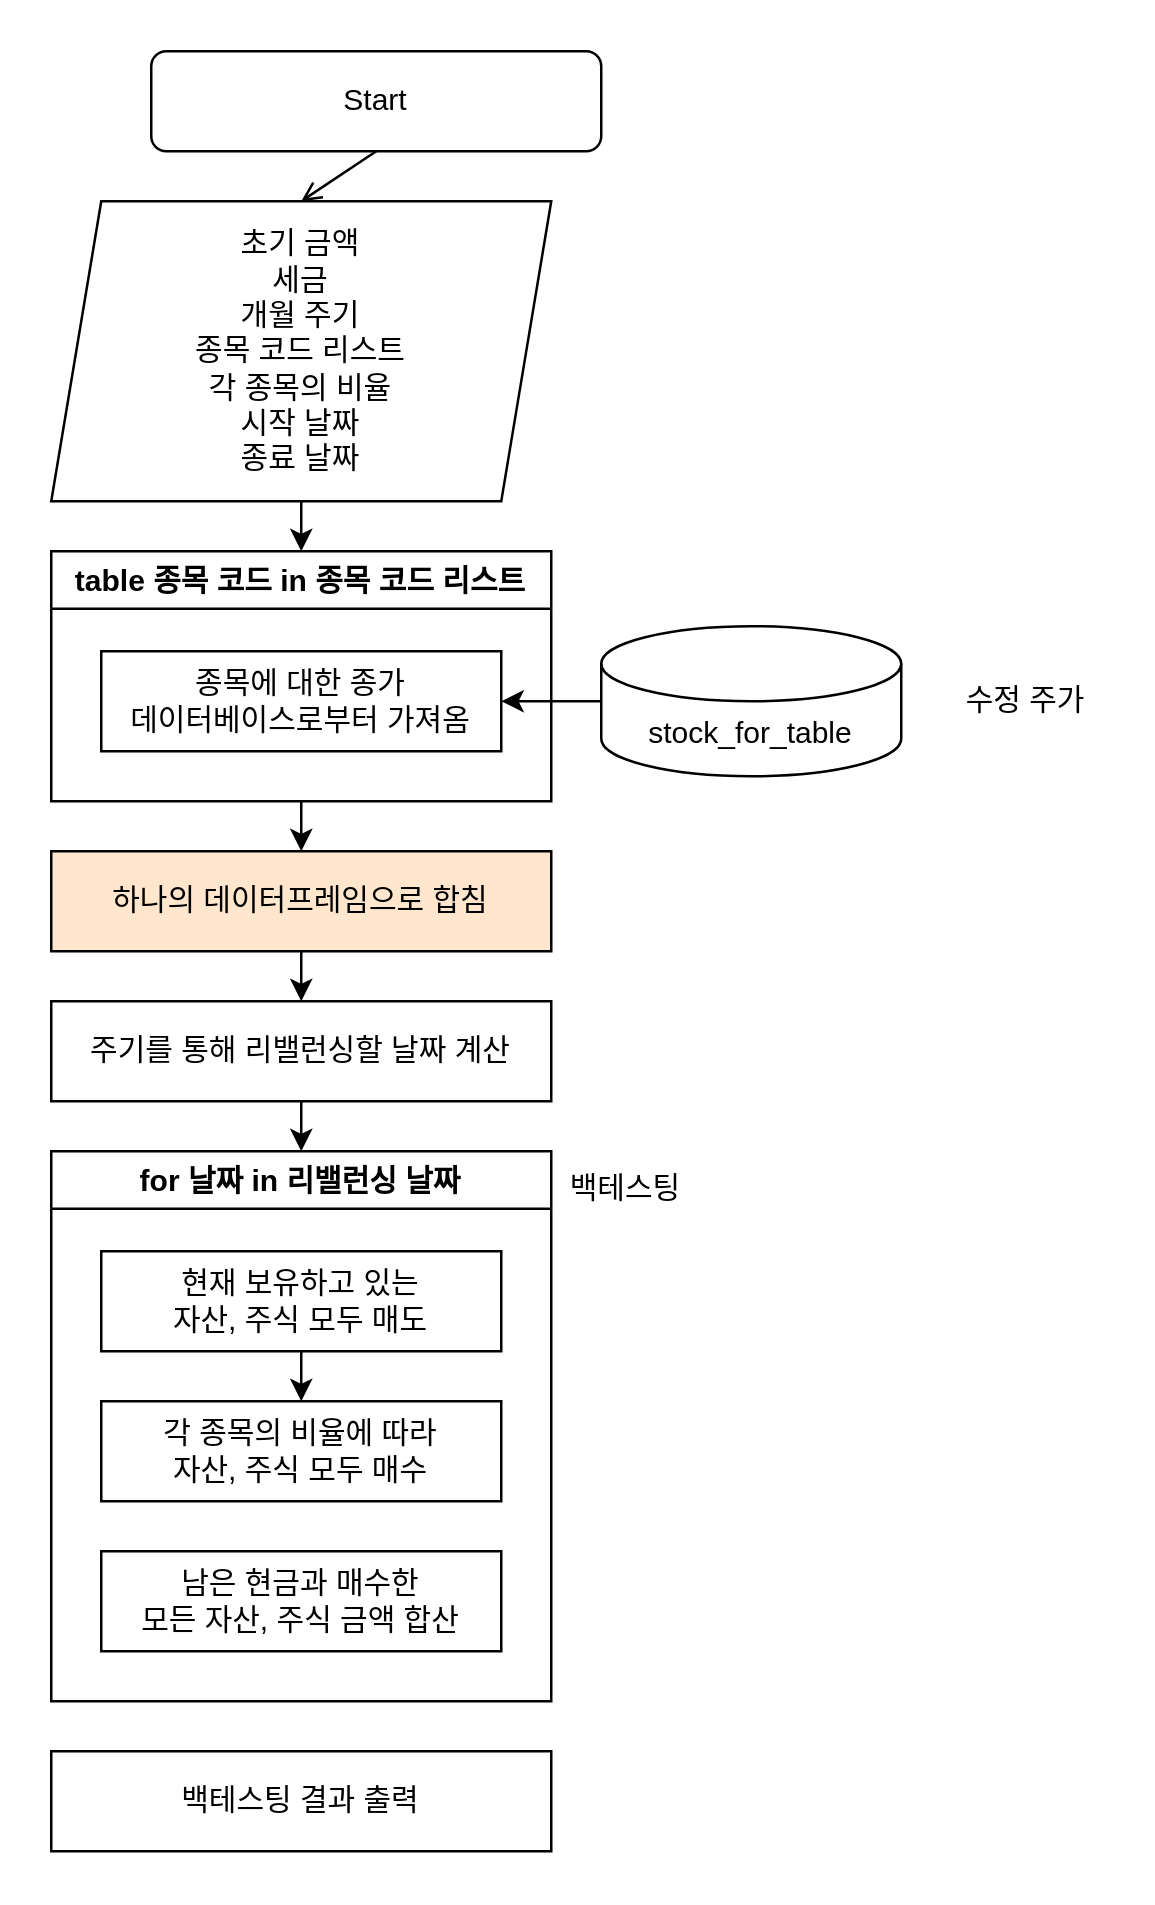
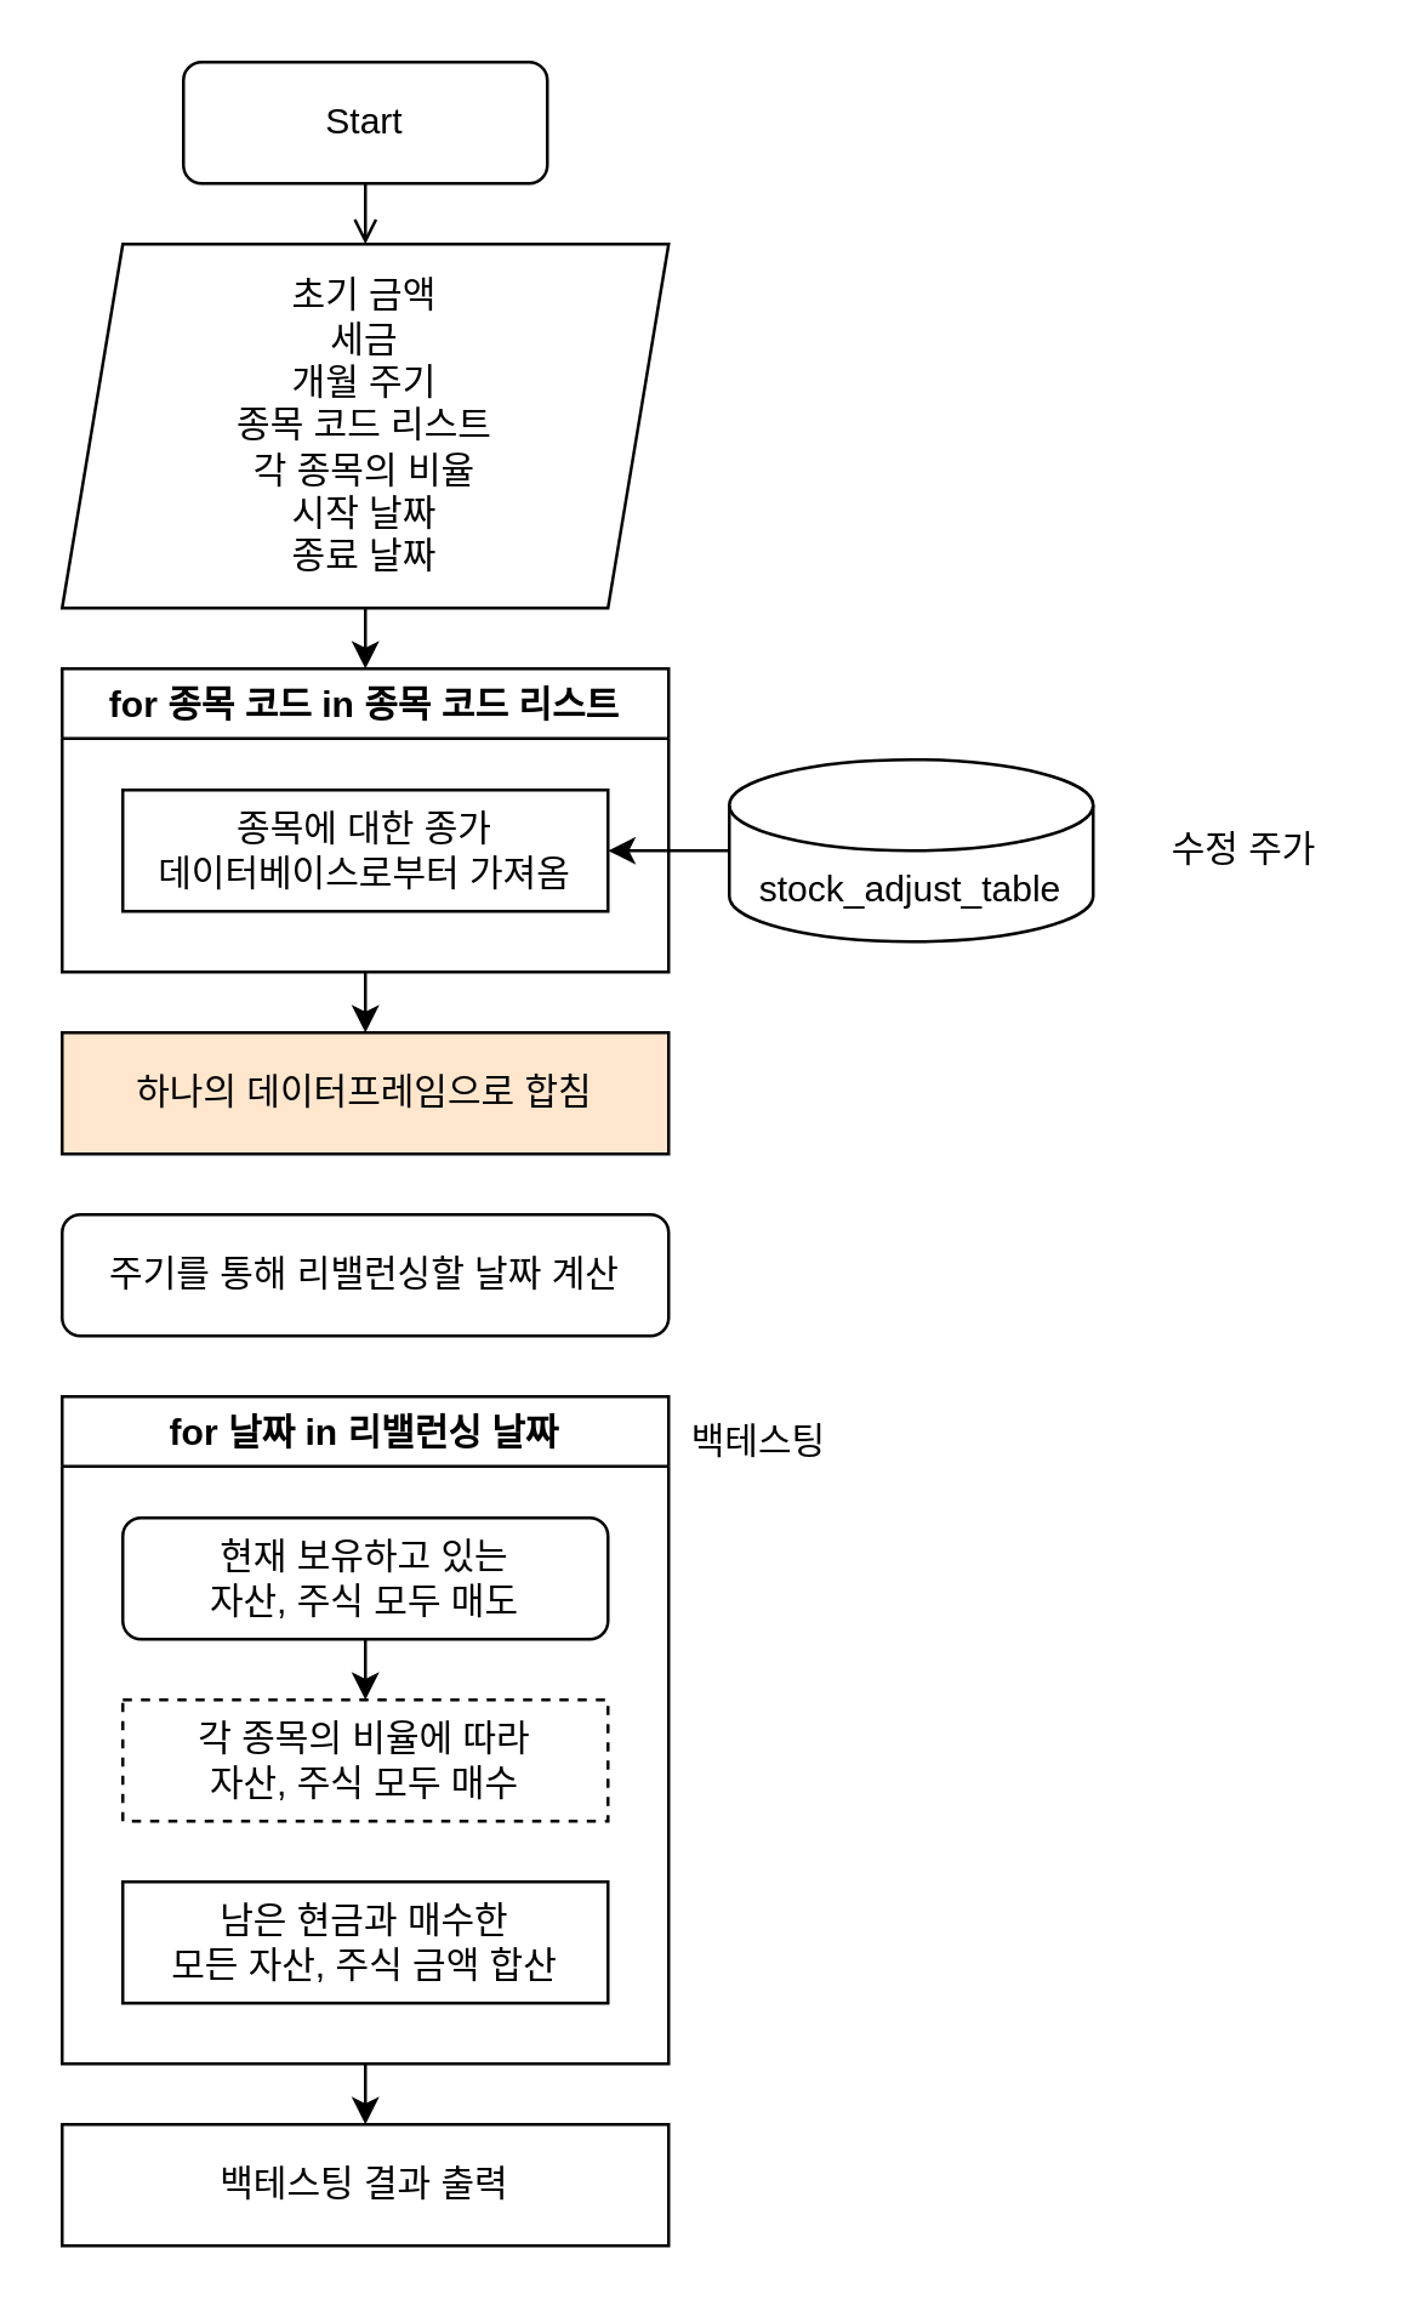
  <mxCell id="0" />
  <mxCell id="1" parent="0" />
- <mxCell id="2" value="Start" style="rounded=1;whiteSpace=wrap;html=1;" vertex="1" parent="1"><mxGeometry x="60" y="20" width="180" height="40" as="geometry" /></mxCell>
+ <mxCell id="2" value="Start" style="rounded=1;whiteSpace=wrap;html=1;" vertex="1" parent="1"><mxGeometry x="60" y="20" width="120" height="40" as="geometry" /></mxCell>
  <mxCell id="3" value="초기 금액&lt;br&gt;세금&lt;br&gt;개월 주기&lt;br&gt;종목 코드 리스트&lt;br&gt;각 종목의 비율&lt;br&gt;시작 날짜&lt;br&gt;종료 날짜" style="shape=parallelogram;perimeter=parallelogramPerimeter;whiteSpace=wrap;html=1;fixedSize=1;" vertex="1" parent="1"><mxGeometry x="20" y="80" width="200" height="120" as="geometry" /></mxCell>
- <mxCell id="4" value="table 종목 코드 in 종목 코드 리스트" style="swimlane;" vertex="1" parent="1"><mxGeometry x="20" y="220" width="200" height="100" as="geometry" /></mxCell>
+ <mxCell id="4" value="for 종목 코드 in 종목 코드 리스트" style="swimlane;" vertex="1" parent="1"><mxGeometry x="20" y="220" width="200" height="100" as="geometry" /></mxCell>
  <mxCell id="5" value="종목에 대한 종가&lt;br&gt;데이터베이스로부터 가져옴" style="rounded=0;whiteSpace=wrap;html=1;" vertex="1" parent="4"><mxGeometry x="20" y="40" width="160" height="40" as="geometry" /></mxCell>
  <mxCell id="6" value="" style="endArrow=open;html=1;rounded=0;exitX=0.5;exitY=1;exitDx=0;exitDy=0;entryX=0.5;entryY=0;entryDx=0;entryDy=0;" edge="1" parent="1" source="2" target="3"><mxGeometry width="50" height="50" relative="1" as="geometry"><mxPoint x="120" y="340" as="sourcePoint" /><mxPoint x="170" y="290" as="targetPoint" /></mxGeometry></mxCell>
  <mxCell id="7" value="" style="endArrow=classic;html=1;rounded=0;exitX=0.5;exitY=1;exitDx=0;exitDy=0;entryX=0.5;entryY=0;entryDx=0;entryDy=0;" edge="1" parent="1" source="3" target="4"><mxGeometry width="50" height="50" relative="1" as="geometry"><mxPoint x="120" y="340" as="sourcePoint" /><mxPoint x="170" y="290" as="targetPoint" /></mxGeometry></mxCell>
- <mxCell id="8" value="stock_for_table" style="shape=cylinder3;whiteSpace=wrap;html=1;boundedLbl=1;backgroundOutline=1;size=15;" vertex="1" parent="1"><mxGeometry x="240" y="250" width="120" height="60" as="geometry" /></mxCell>
+ <mxCell id="8" value="stock_adjust_table" style="shape=cylinder3;whiteSpace=wrap;html=1;boundedLbl=1;backgroundOutline=1;size=15;" vertex="1" parent="1"><mxGeometry x="240" y="250" width="120" height="60" as="geometry" /></mxCell>
  <mxCell id="9" value="수정 주가" style="text;html=1;strokeColor=none;fillColor=none;align=center;verticalAlign=middle;whiteSpace=wrap;rounded=0;" vertex="1" parent="1"><mxGeometry x="380" y="265" width="60" height="30" as="geometry" /></mxCell>
  <mxCell id="10" value="" style="endArrow=classic;html=1;rounded=0;exitX=0;exitY=0.5;exitDx=0;exitDy=0;exitPerimeter=0;entryX=1;entryY=0.5;entryDx=0;entryDy=0;" edge="1" parent="1" source="8" target="5"><mxGeometry width="50" height="50" relative="1" as="geometry"><mxPoint x="120" y="340" as="sourcePoint" /><mxPoint x="170" y="290" as="targetPoint" /></mxGeometry></mxCell>
  <mxCell id="11" value="" style="endArrow=classic;html=1;rounded=0;exitX=0.5;exitY=1;exitDx=0;exitDy=0;" edge="1" parent="1" source="4"><mxGeometry width="50" height="50" relative="1" as="geometry"><mxPoint x="120" y="340" as="sourcePoint" /><mxPoint x="120" y="340" as="targetPoint" /></mxGeometry></mxCell>
  <mxCell id="12" value="하나의 데이터프레임으로 합침" style="rounded=0;whiteSpace=wrap;html=1;fillColor=#ffe6cc;" vertex="1" parent="1"><mxGeometry x="20" y="340" width="200" height="40" as="geometry" /></mxCell>
- <mxCell id="13" value="주기를 통해 리밸런싱할 날짜 계산" style="rounded=0;whiteSpace=wrap;html=1;" vertex="1" parent="1"><mxGeometry x="20" y="400" width="200" height="40" as="geometry" /></mxCell>
+ <mxCell id="13" value="주기를 통해 리밸런싱할 날짜 계산" style="whiteSpace=wrap;html=1;rounded=1;" vertex="1" parent="1"><mxGeometry x="20" y="400" width="200" height="40" as="geometry" /></mxCell>
  <mxCell id="14" value="for 날짜 in 리밸런싱 날짜" style="swimlane;" vertex="1" parent="1"><mxGeometry x="20" y="460" width="200" height="220" as="geometry" /></mxCell>
- <mxCell id="15" value="현재 보유하고 있는&lt;br&gt;자산, 주식 모두 매도" style="rounded=0;whiteSpace=wrap;html=1;" vertex="1" parent="14"><mxGeometry x="20" y="40" width="160" height="40" as="geometry" /></mxCell>
- <mxCell id="16" value="각 종목의 비율에 따라&lt;br&gt;자산, 주식 모두 매수" style="rounded=0;whiteSpace=wrap;html=1;" vertex="1" parent="14"><mxGeometry x="20" y="100" width="160" height="40" as="geometry" /></mxCell>
+ <mxCell id="15" value="현재 보유하고 있는&lt;br&gt;자산, 주식 모두 매도" style="whiteSpace=wrap;html=1;rounded=1;" vertex="1" parent="14"><mxGeometry x="20" y="40" width="160" height="40" as="geometry" /></mxCell>
+ <mxCell id="16" value="각 종목의 비율에 따라&lt;br&gt;자산, 주식 모두 매수" style="rounded=0;whiteSpace=wrap;html=1;dashed=1;" vertex="1" parent="14"><mxGeometry x="20" y="100" width="160" height="40" as="geometry" /></mxCell>
  <mxCell id="17" value="남은 현금과 매수한&lt;br&gt;모든 자산, 주식 금액 합산" style="rounded=0;whiteSpace=wrap;html=1;" vertex="1" parent="14"><mxGeometry x="20" y="160" width="160" height="40" as="geometry" /></mxCell>
  <mxCell id="18" value="" style="endArrow=classic;html=1;rounded=0;exitX=0.5;exitY=1;exitDx=0;exitDy=0;entryX=0.5;entryY=0;entryDx=0;entryDy=0;" edge="1" parent="14" source="15" target="16"><mxGeometry width="50" height="50" relative="1" as="geometry"><mxPoint x="280" y="10" as="sourcePoint" /><mxPoint x="300" y="90" as="targetPoint" /></mxGeometry></mxCell>
- <mxCell id="19" value="" style="endArrow=classic;html=1;rounded=0;exitX=0.5;exitY=1;exitDx=0;exitDy=0;entryX=0.5;entryY=0;entryDx=0;entryDy=0;" edge="1" parent="1" source="12" target="13"><mxGeometry width="50" height="50" relative="1" as="geometry"><mxPoint x="120" y="420" as="sourcePoint" /><mxPoint x="170" y="370" as="targetPoint" /></mxGeometry></mxCell>
- <mxCell id="20" value="" style="endArrow=classic;html=1;rounded=0;exitX=0.5;exitY=1;exitDx=0;exitDy=0;entryX=0.5;entryY=0;entryDx=0;entryDy=0;" edge="1" parent="1" source="13" target="14"><mxGeometry width="50" height="50" relative="1" as="geometry"><mxPoint x="120" y="420" as="sourcePoint" /><mxPoint x="170" y="370" as="targetPoint" /></mxGeometry></mxCell>
  <mxCell id="21" value="백테스팅 결과 출력" style="rounded=0;whiteSpace=wrap;html=1;" vertex="1" parent="1"><mxGeometry x="20" y="700" width="200" height="40" as="geometry" /></mxCell>
  <mxCell id="22" value="백테스팅" style="text;html=1;strokeColor=none;fillColor=none;align=center;verticalAlign=middle;whiteSpace=wrap;rounded=0;" vertex="1" parent="1"><mxGeometry x="220" y="460" width="60" height="30" as="geometry" /></mxCell>
+ <mxCell id="23" value="" style="endArrow=classic;html=1;rounded=0;exitX=0.5;exitY=1;exitDx=0;exitDy=0;entryX=0.5;entryY=0;entryDx=0;entryDy=0;" edge="1" parent="1" source="14" target="21"><mxGeometry width="50" height="50" relative="1" as="geometry"><mxPoint x="120" y="420" as="sourcePoint" /><mxPoint x="170" y="370" as="targetPoint" /></mxGeometry></mxCell>
